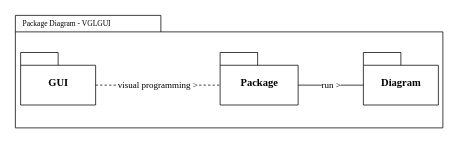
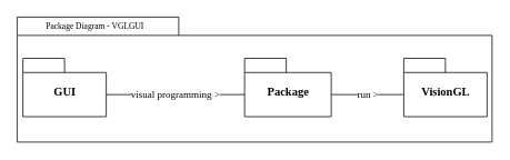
  <mxCell id="0" />
  <mxCell id="1" parent="0" />
  <mxCell id="2" value="" style="shape=folder;fontStyle=1;spacingTop=10;tabWidth=194;tabHeight=22;tabPosition=left;html=1;rounded=0;shadow=0;comic=0;labelBackgroundColor=none;strokeWidth=1;fillColor=none;fontFamily=Verdana;fontSize=10;align=center;" parent="1" vertex="1"><mxGeometry x="20" y="20" width="570" height="150" as="geometry" /></mxCell>
- <mxCell id="3" value="&lt;font style=&quot;font-size: 10px&quot;&gt;Package Diagram -&amp;nbsp;&lt;/font&gt;VGLGUI" style="text;html=1;align=left;verticalAlign=top;spacingTop=-4;fontSize=10;fontFamily=Verdana" parent="1" vertex="1"><mxGeometry x="28" y="22" width="206" height="20" as="geometry" /></mxCell>
+ <mxCell id="3" value="&lt;font style=&quot;font-size: 10px&quot;&gt;Package Diagram -&amp;nbsp;&lt;/font&gt;VGLGUI" style="text;html=1;align=left;verticalAlign=top;spacingTop=-4;fontSize=10;fontFamily=Verdana" parent="1" vertex="1"><mxGeometry x="53" y="22" width="206" height="20" as="geometry" /></mxCell>
  <mxCell id="4" value="&lt;font style=&quot;font-size: 14px&quot;&gt;Package&lt;/font&gt;" style="shape=folder;fontStyle=1;spacingTop=10;tabWidth=50;tabHeight=17;tabPosition=left;html=1;rounded=0;shadow=0;comic=0;labelBackgroundColor=none;strokeWidth=1;fontFamily=Verdana;fontSize=10;align=center;" parent="1" vertex="1"><mxGeometry x="293" y="69.5" width="104" height="70" as="geometry" /></mxCell>
  <mxCell id="5" value="&lt;span style=&quot;text-align: left&quot;&gt;&lt;font style=&quot;font-size: 14px&quot;&gt;GUI&lt;/font&gt;&lt;/span&gt;" style="shape=folder;fontStyle=1;spacingTop=10;tabWidth=50;tabHeight=17;tabPosition=left;html=1;rounded=0;shadow=0;comic=0;labelBackgroundColor=none;strokeWidth=1;fontFamily=Verdana;fontSize=10;align=center;" parent="1" vertex="1"><mxGeometry x="27" y="69.5" width="100" height="70" as="geometry" /></mxCell>
- <mxCell id="6" value="&lt;font style=&quot;font-size: 14px&quot;&gt;Diagram&lt;/font&gt;" style="shape=folder;fontStyle=1;spacingTop=10;tabWidth=50;tabHeight=17;tabPosition=left;html=1;rounded=0;shadow=0;comic=0;labelBackgroundColor=none;strokeWidth=1;fontFamily=Verdana;fontSize=10;align=center;" parent="1" vertex="1"><mxGeometry x="484" y="69.5" width="100" height="70" as="geometry" /></mxCell>
- <mxCell id="7" value="&lt;font style=&quot;font-size: 12px&quot;&gt;visual programming &amp;gt;&lt;/font&gt;" style="endArrow=none;html=1;fontFamily=Verdana;fontSize=10;exitX=0;exitY=0;exitDx=100;exitDy=43.5;exitPerimeter=0;entryX=0;entryY=0;entryDx=0;entryDy=43.5;entryPerimeter=0;dashed=1;" parent="1" source="5" target="4" edge="1"><mxGeometry width="50" height="50" relative="1" as="geometry"><mxPoint x="188" y="115.499" as="sourcePoint" /><mxPoint x="258" y="115.499" as="targetPoint" /></mxGeometry></mxCell>
+ <mxCell id="6" value="&lt;font style=&quot;font-size: 14px&quot;&gt;VisionGL&lt;/font&gt;" style="shape=folder;fontStyle=1;spacingTop=10;tabWidth=50;tabHeight=17;tabPosition=left;html=1;rounded=0;shadow=0;comic=0;labelBackgroundColor=none;strokeWidth=1;fontFamily=Verdana;fontSize=10;align=center;" parent="1" vertex="1"><mxGeometry x="484" y="69.5" width="100" height="70" as="geometry" /></mxCell>
+ <mxCell id="7" value="&lt;font style=&quot;font-size: 12px&quot;&gt;visual programming &amp;gt;&lt;/font&gt;" style="endArrow=none;html=1;fontFamily=Verdana;fontSize=10;exitX=0;exitY=0;exitDx=100;exitDy=43.5;exitPerimeter=0;entryX=0;entryY=0;entryDx=0;entryDy=43.5;entryPerimeter=0;" parent="1" source="5" target="4" edge="1"><mxGeometry width="50" height="50" relative="1" as="geometry"><mxPoint x="188" y="115.499" as="sourcePoint" /><mxPoint x="258" y="115.499" as="targetPoint" /></mxGeometry></mxCell>
  <mxCell id="8" value="&lt;font style=&quot;font-size: 12px&quot;&gt;run &amp;gt;&lt;/font&gt;" style="endArrow=none;html=1;fontFamily=Verdana;fontSize=10;entryX=0;entryY=0;entryDx=0;entryDy=43.5;entryPerimeter=0;exitX=0;exitY=0;exitDx=104;exitDy=43.5;exitPerimeter=0;" parent="1" source="4" edge="1"><mxGeometry width="50" height="50" relative="1" as="geometry"><mxPoint x="388" y="116.499" as="sourcePoint" /><mxPoint x="484" y="112.999" as="targetPoint" /></mxGeometry></mxCell>
